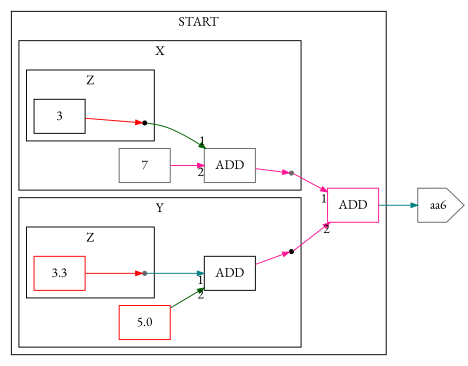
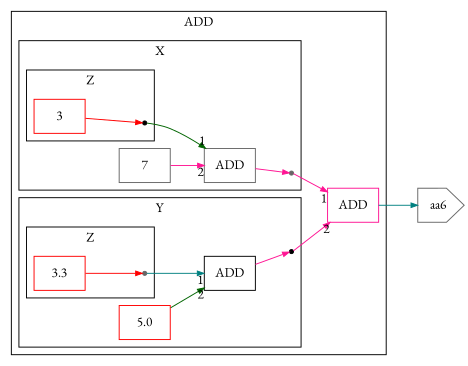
  digraph {
    fontname="EB Garamond"
    rankdir=LR
    node [color=gray40 fontname="EB Garamond" shape=box]
    edge [arrowsize=0.7 arrowtail=none color=deeppink fontname="EB Garamond"]
    aa6 [height=0.50 orientation=270 shape=house width=0.75]
    aa2 [height=0.06 shape=point width=0.06]
    n3 [height=0.50 label=7 width=0.75]
    aa3 [color=black height=0.06 shape=point width=0.06]
-   n5 [color=black height=0.50 label=3 width=0.75]
+   n5 [color=red height=0.50 label=3 width=0.75]
    n6 [height=0.50 label=ADD width=0.75]
    aa4 [color=black height=0.06 shape=point width=0.06]
    n8 [color=red height=0.50 label=5.0 width=0.75]
    aa5 [height=0.06 shape=point width=0.06]
    n10 [color=red height=0.50 label=3.3 width=0.75]
    n11 [color=black height=0.50 label=ADD width=0.75]
    n12 [color=deeppink height=0.50 label=ADD width=0.75]
    subgraph sub_1 {
      rank=max
      aa6
    }
    subgraph cluster_2 {
      color=hot_pink
      fontcolor=hot_pink
-     label=START
+     label=ADD
      n12
      subgraph cluster_3 {
        color=hot_pink
        fontcolor=hot_pink
        label=X
        n6
        subgraph sub_4 {
          color=hot_pink
          fontcolor=hot_pink
          label=X
          rank=max
          aa2
        }
        subgraph sub_5 {
          color=hot_pink
          fontcolor=hot_pink
          label=X
          rank=min
          n3
        }
        subgraph cluster_6 {
          color=hot_pink
          fontcolor=hot_pink
          label=Z
          subgraph sub_7 {
            color=hot_pink
            fontcolor=hot_pink
            label=Z
            rank=max
            aa3
          }
          subgraph sub_8 {
            color=hot_pink
            fontcolor=hot_pink
            label=Z
            rank=min
            n5
          }
        }
      }
      subgraph cluster_9 {
        color=hot_pink
        fontcolor=hot_pink
        label=Y
        n11
        subgraph sub_10 {
          color=hot_pink
          fontcolor=hot_pink
          label=Y
          rank=max
          aa4
        }
        subgraph sub_11 {
          color=hot_pink
          fontcolor=hot_pink
          label=Y
          rank=min
          n8
        }
        subgraph cluster_12 {
          color=hot_pink
          fontcolor=hot_pink
          label=Z
          subgraph sub_13 {
            color=hot_pink
            fontcolor=hot_pink
            label=Z
            rank=max
            aa5
          }
          subgraph sub_14 {
            color=hot_pink
            fontcolor=hot_pink
            label=Z
            rank=min
            n10
          }
        }
      }
    }
    aa2 -> n12 [headlabel=1]
    n3 -> n6 [headlabel=2]
    aa3 -> n6 [color=darkgreen headlabel=1]
    n5 -> aa3 [color=red]
    n6 -> aa2
    aa4 -> n12 [headlabel=2]
    n8 -> n11 [color=darkgreen headlabel=2]
    aa5 -> n11 [color=teal headlabel=1]
    n10 -> aa5 [color=red]
    n11 -> aa4
    n12 -> aa6 [color=teal]
  }
